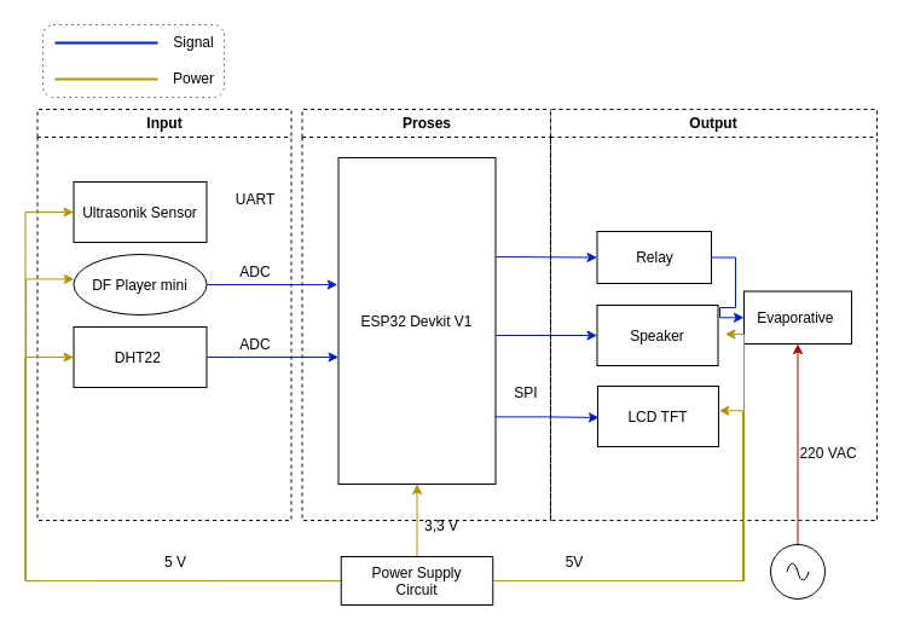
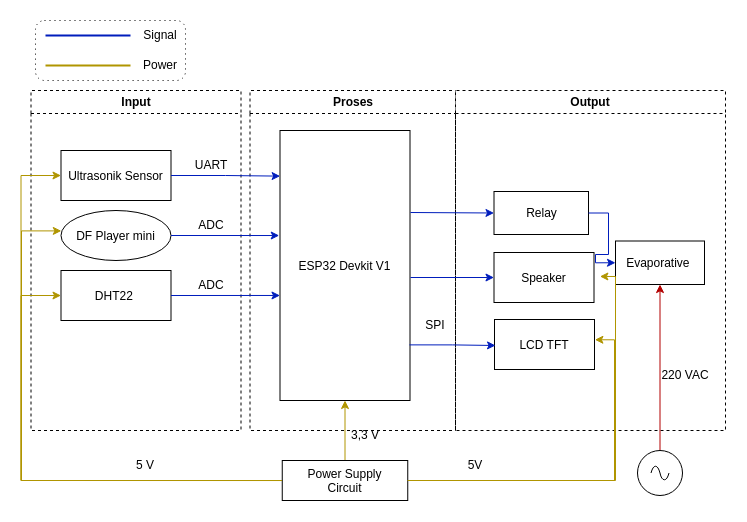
  <mxCell id="0" />
  <mxCell id="1" parent="0" />
  <mxCell id="2" value="" style="rounded=1;whiteSpace=wrap;html=1;dashed=1;dashPattern=1 4;" parent="1" vertex="1"><mxGeometry x="35" y="20" width="150" height="60" as="geometry" /></mxCell>
  <mxCell id="3" value="Input" style="swimlane;whiteSpace=wrap;strokeWidth=1;dashed=1;" parent="1" vertex="1"><mxGeometry x="30.5" y="90" width="210" height="340" as="geometry" /></mxCell>
  <mxCell id="4" value="DF Player mini" style="ellipse;" parent="3" vertex="1"><mxGeometry x="30" y="120" width="110" height="50" as="geometry" /></mxCell>
  <mxCell id="5" value="DHT22 " style="" parent="3" vertex="1"><mxGeometry x="30" y="180" width="110" height="50" as="geometry" /></mxCell>
  <mxCell id="6" value="Ultrasonik Sensor" style="" parent="3" vertex="1"><mxGeometry x="30" y="60" width="110" height="50" as="geometry" /></mxCell>
  <mxCell id="7" value="UART" style="text;html=1;strokeColor=none;fillColor=none;align=center;verticalAlign=middle;whiteSpace=wrap;rounded=0;" parent="3" vertex="1"><mxGeometry x="150" y="60" width="60" height="30" as="geometry" /></mxCell>
  <mxCell id="8" value="ADC" style="text;html=1;strokeColor=none;fillColor=none;align=center;verticalAlign=middle;whiteSpace=wrap;rounded=0;" parent="3" vertex="1"><mxGeometry x="150" y="120" width="60" height="30" as="geometry" /></mxCell>
  <mxCell id="9" value="ADC" style="text;html=1;strokeColor=none;fillColor=none;align=center;verticalAlign=middle;whiteSpace=wrap;rounded=0;" parent="3" vertex="1"><mxGeometry x="150" y="180" width="60" height="30" as="geometry" /></mxCell>
  <mxCell id="10" value="Proses" style="swimlane;whiteSpace=wrap;dashed=1;" parent="1" vertex="1"><mxGeometry x="249.5" y="90" width="205.5" height="340" as="geometry" /></mxCell>
  <mxCell id="11" value="ESP32 Devkit V1" style="" parent="10" vertex="1"><mxGeometry x="30" y="40" width="130" height="270" as="geometry" /></mxCell>
  <mxCell id="12" value="SPI" style="text;html=1;strokeColor=none;fillColor=none;align=center;verticalAlign=middle;whiteSpace=wrap;rounded=0;" parent="10" vertex="1"><mxGeometry x="155.5" y="220" width="60" height="30" as="geometry" /></mxCell>
  <mxCell id="13" value="Output" style="swimlane;whiteSpace=wrap;fillColor=default;dashed=1;" parent="1" vertex="1"><mxGeometry x="455" y="90" width="270" height="340" as="geometry" /></mxCell>
  <mxCell id="14" value="LCD TFT" style="" parent="13" vertex="1"><mxGeometry x="39" y="229" width="100" height="50" as="geometry" /></mxCell>
  <mxCell id="15" value="Evaporative " style="" parent="13" vertex="1"><mxGeometry x="160" y="150.5" width="89" height="43.5" as="geometry" /></mxCell>
  <mxCell id="16" value="Speaker" style="" parent="13" vertex="1"><mxGeometry x="38.5" y="162" width="100" height="50" as="geometry" /></mxCell>
  <mxCell id="17" value="Relay" style="rounded=0;whiteSpace=wrap;html=1;" parent="13" vertex="1"><mxGeometry x="38.5" y="101" width="94.5" height="43" as="geometry" /></mxCell>
  <mxCell id="18" style="edgeStyle=orthogonalEdgeStyle;rounded=0;orthogonalLoop=1;jettySize=auto;html=1;exitX=1;exitY=0.5;exitDx=0;exitDy=0;entryX=0;entryY=0.5;entryDx=0;entryDy=0;fillColor=#0050ef;strokeColor=#001DBC;" parent="13" source="17" target="15" edge="1"><mxGeometry relative="1" as="geometry"><Array as="points" /></mxGeometry></mxCell>
  <mxCell id="19" value="220 VAC" style="text;html=1;strokeColor=none;fillColor=none;align=center;verticalAlign=middle;whiteSpace=wrap;rounded=0;" vertex="1" parent="13"><mxGeometry x="200" y="270" width="60" height="30" as="geometry" /></mxCell>
  <mxCell id="20" style="edgeStyle=orthogonalEdgeStyle;rounded=0;orthogonalLoop=1;jettySize=auto;html=1;exitX=1;exitY=0.5;exitDx=0;exitDy=0;entryX=-0.006;entryY=0.389;entryDx=0;entryDy=0;entryPerimeter=0;fillColor=#0050ef;strokeColor=#001DBC;" parent="1" source="4" target="11" edge="1"><mxGeometry relative="1" as="geometry" /></mxCell>
  <mxCell id="21" style="edgeStyle=orthogonalEdgeStyle;rounded=0;orthogonalLoop=1;jettySize=auto;html=1;exitX=1;exitY=0.5;exitDx=0;exitDy=0;entryX=0;entryY=0.611;entryDx=0;entryDy=0;entryPerimeter=0;fillColor=#0050ef;strokeColor=#001DBC;" parent="1" source="5" target="11" edge="1"><mxGeometry relative="1" as="geometry" /></mxCell>
  <mxCell id="22" style="edgeStyle=orthogonalEdgeStyle;rounded=0;orthogonalLoop=1;jettySize=auto;html=1;exitX=0.5;exitY=0;exitDx=0;exitDy=0;entryX=0.5;entryY=1;entryDx=0;entryDy=0;fillColor=#e3c800;strokeColor=#B09500;" parent="1" source="25" target="11" edge="1"><mxGeometry relative="1" as="geometry" /></mxCell>
  <mxCell id="23" style="edgeStyle=orthogonalEdgeStyle;rounded=0;orthogonalLoop=1;jettySize=auto;html=1;exitX=0;exitY=0.5;exitDx=0;exitDy=0;entryX=0;entryY=0.5;entryDx=0;entryDy=0;fillColor=#e3c800;strokeColor=#B09500;" parent="1" target="5" edge="1"><mxGeometry relative="1" as="geometry"><mxPoint x="295" y="480" as="sourcePoint" /><Array as="points"><mxPoint x="20.5" y="480" /><mxPoint x="20.5" y="295" /></Array></mxGeometry></mxCell>
  <mxCell id="24" style="edgeStyle=orthogonalEdgeStyle;rounded=0;orthogonalLoop=1;jettySize=auto;html=1;exitX=0;exitY=0.5;exitDx=0;exitDy=0;entryX=0;entryY=0.5;entryDx=0;entryDy=0;fillColor=#e3c800;strokeColor=#B09500;" parent="1" target="6" edge="1"><mxGeometry relative="1" as="geometry"><mxPoint x="295" y="480" as="sourcePoint" /><Array as="points"><mxPoint x="20.5" y="480" /><mxPoint x="20.5" y="175" /></Array></mxGeometry></mxCell>
  <mxCell id="25" value="Power Supply &#10;Circuit" style="" parent="1" vertex="1"><mxGeometry x="281.75" y="460" width="125.5" height="40" as="geometry" /></mxCell>
  <mxCell id="26" value="5 V" style="text;html=1;strokeColor=none;fillColor=none;align=center;verticalAlign=middle;whiteSpace=wrap;rounded=0;" parent="1" vertex="1"><mxGeometry x="115" y="450" width="60" height="30" as="geometry" /></mxCell>
  <mxCell id="27" value="5V" style="text;html=1;strokeColor=none;fillColor=none;align=center;verticalAlign=middle;whiteSpace=wrap;rounded=0;" parent="1" vertex="1"><mxGeometry x="445" y="450" width="60" height="30" as="geometry" /></mxCell>
  <mxCell id="28" style="edgeStyle=orthogonalEdgeStyle;rounded=0;orthogonalLoop=1;jettySize=auto;html=1;entryX=0.003;entryY=0.408;entryDx=0;entryDy=0;entryPerimeter=0;fillColor=#e3c800;strokeColor=#B09500;exitX=-0.003;exitY=0.501;exitDx=0;exitDy=0;exitPerimeter=0;" parent="1" source="25" target="4" edge="1"><mxGeometry relative="1" as="geometry"><mxPoint x="275" y="480" as="sourcePoint" /><Array as="points"><mxPoint x="21" y="480" /><mxPoint x="21" y="230" /></Array></mxGeometry></mxCell>
  <mxCell id="29" value="3,3 V" style="text;html=1;strokeColor=none;fillColor=none;align=center;verticalAlign=middle;whiteSpace=wrap;rounded=0;" parent="1" vertex="1"><mxGeometry x="335" y="420" width="60" height="30" as="geometry" /></mxCell>
  <mxCell id="30" value="" style="line;strokeWidth=2;html=1;fillColor=#0050ef;fontColor=#ffffff;strokeColor=#001DBC;" parent="1" vertex="1"><mxGeometry x="45" y="30" width="85" height="10" as="geometry" /></mxCell>
  <mxCell id="31" value="" style="line;strokeWidth=2;html=1;fillColor=#e3c800;fontColor=#000000;strokeColor=#B09500;" parent="1" vertex="1"><mxGeometry x="45" y="60" width="85" height="10" as="geometry" /></mxCell>
  <mxCell id="32" value="Signal" style="text;html=1;strokeColor=none;fillColor=none;align=center;verticalAlign=middle;whiteSpace=wrap;rounded=0;" parent="1" vertex="1"><mxGeometry x="130" y="20" width="60" height="30" as="geometry" /></mxCell>
  <mxCell id="33" value="Power" style="text;html=1;strokeColor=none;fillColor=none;align=center;verticalAlign=middle;whiteSpace=wrap;rounded=0;" parent="1" vertex="1"><mxGeometry x="130" y="50" width="60" height="30" as="geometry" /></mxCell>
+ <mxCell id="34" style="edgeStyle=orthogonalEdgeStyle;rounded=0;orthogonalLoop=1;jettySize=auto;html=1;exitX=1;exitY=0.5;exitDx=0;exitDy=0;entryX=0.001;entryY=0.169;entryDx=0;entryDy=0;entryPerimeter=0;fillColor=#0050ef;strokeColor=#001DBC;" parent="1" source="6" target="11" edge="1"><mxGeometry relative="1" as="geometry" /></mxCell>
  <mxCell id="35" style="edgeStyle=orthogonalEdgeStyle;rounded=0;orthogonalLoop=1;jettySize=auto;html=1;entryX=0;entryY=0.5;entryDx=0;entryDy=0;fillColor=#0050ef;strokeColor=#001DBC;" parent="1" target="17" edge="1"><mxGeometry relative="1" as="geometry"><mxPoint x="410" y="212" as="sourcePoint" /><Array as="points"><mxPoint x="409.5" y="212" /><mxPoint x="429.5" y="212" /></Array></mxGeometry></mxCell>
  <mxCell id="36" style="edgeStyle=orthogonalEdgeStyle;rounded=0;orthogonalLoop=1;jettySize=auto;html=1;exitX=0.996;exitY=0.794;exitDx=0;exitDy=0;exitPerimeter=0;fillColor=#0050ef;strokeColor=#001DBC;" edge="1" parent="1" source="11"><mxGeometry relative="1" as="geometry"><mxPoint x="495" y="345" as="targetPoint" /><Array as="points"><mxPoint x="452" y="344" /></Array></mxGeometry></mxCell>
  <mxCell id="37" style="edgeStyle=orthogonalEdgeStyle;rounded=0;orthogonalLoop=1;jettySize=auto;html=1;entryX=0;entryY=0.5;entryDx=0;entryDy=0;fillColor=#0050ef;strokeColor=#001DBC;" edge="1" parent="1" target="16"><mxGeometry relative="1" as="geometry"><mxPoint x="410" y="277" as="sourcePoint" /><Array as="points"><mxPoint x="410" y="277" /></Array></mxGeometry></mxCell>
  <mxCell id="38" style="edgeStyle=orthogonalEdgeStyle;rounded=0;orthogonalLoop=1;jettySize=auto;html=1;entryX=1.059;entryY=0.479;entryDx=0;entryDy=0;entryPerimeter=0;fillColor=#e3c800;strokeColor=#B09500;" edge="1" parent="1" source="25" target="16"><mxGeometry relative="1" as="geometry"><Array as="points"><mxPoint x="615" y="480" /><mxPoint x="615" y="276" /></Array></mxGeometry></mxCell>
  <mxCell id="39" style="edgeStyle=orthogonalEdgeStyle;rounded=0;orthogonalLoop=1;jettySize=auto;html=1;entryX=1.004;entryY=0.405;entryDx=0;entryDy=0;entryPerimeter=0;fillColor=#e3c800;strokeColor=#B09500;" edge="1" parent="1" source="25" target="14"><mxGeometry relative="1" as="geometry" /></mxCell>
  <mxCell id="40" style="edgeStyle=orthogonalEdgeStyle;rounded=0;orthogonalLoop=1;jettySize=auto;html=1;entryX=0.5;entryY=1;entryDx=0;entryDy=0;fillColor=#e51400;strokeColor=#B20000;" edge="1" parent="1" source="41" target="15"><mxGeometry relative="1" as="geometry" /></mxCell>
  <mxCell id="41" value="" style="pointerEvents=1;verticalLabelPosition=bottom;shadow=0;dashed=0;align=center;html=1;verticalAlign=top;shape=mxgraph.electrical.signal_sources.source;aspect=fixed;points=[[0.5,0,0],[1,0.5,0],[0.5,1,0],[0,0.5,0]];elSignalType=ac;" vertex="1" parent="1"><mxGeometry x="637" y="450" width="45" height="45" as="geometry" /></mxCell>
